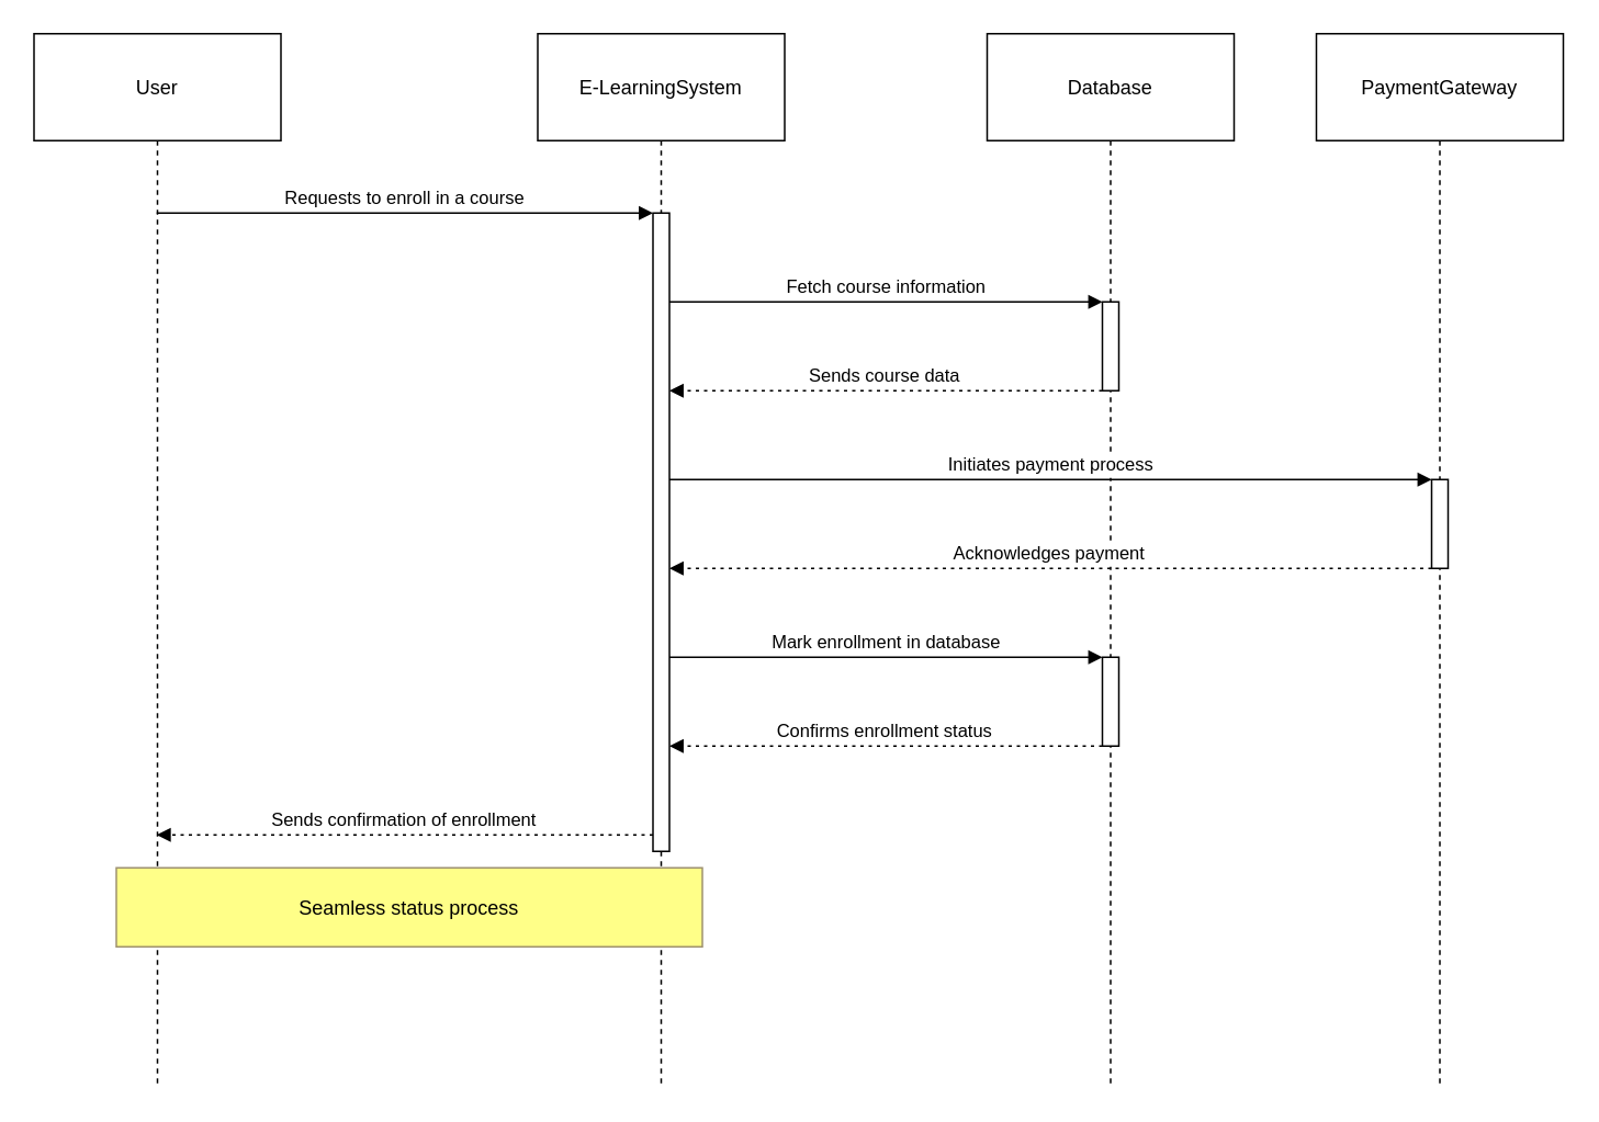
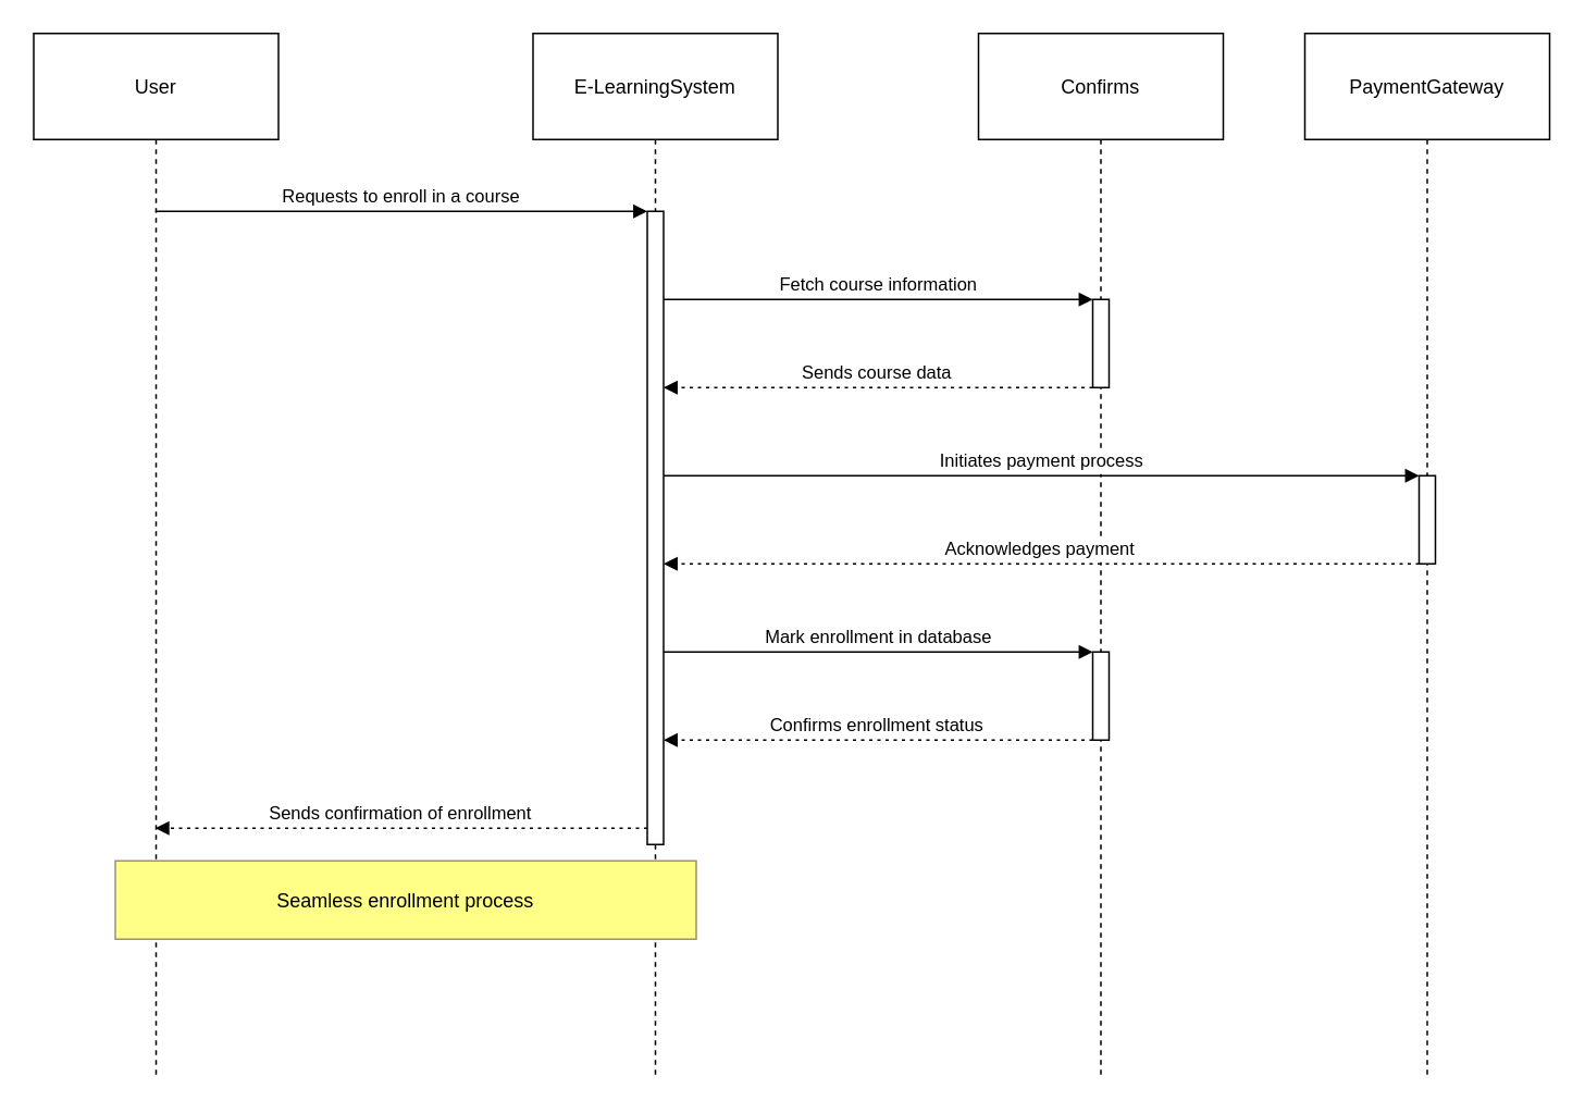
  <mxCell id="0" />
  <mxCell id="1" parent="0" />
  <mxCell id="2" value="User" style="shape=umlLifeline;perimeter=lifelinePerimeter;whiteSpace=wrap;container=1;dropTarget=0;collapsible=0;recursiveResize=0;outlineConnect=0;portConstraint=eastwest;newEdgeStyle={&quot;edgeStyle&quot;:&quot;elbowEdgeStyle&quot;,&quot;elbow&quot;:&quot;vertical&quot;,&quot;curved&quot;:0,&quot;rounded&quot;:0};size=65;" parent="1" vertex="1"><mxGeometry width="150" height="640" as="geometry" x="20" y="20" /></mxCell>
  <mxCell id="3" value="E-LearningSystem" style="shape=umlLifeline;perimeter=lifelinePerimeter;whiteSpace=wrap;container=1;dropTarget=0;collapsible=0;recursiveResize=0;outlineConnect=0;portConstraint=eastwest;newEdgeStyle={&quot;edgeStyle&quot;:&quot;elbowEdgeStyle&quot;,&quot;elbow&quot;:&quot;vertical&quot;,&quot;curved&quot;:0,&quot;rounded&quot;:0};size=65;" parent="1" vertex="1"><mxGeometry x="326" width="150" height="640" as="geometry" y="20" /></mxCell>
  <mxCell id="4" value="" style="points=[];perimeter=orthogonalPerimeter;outlineConnect=0;targetShapes=umlLifeline;portConstraint=eastwest;newEdgeStyle={&quot;edgeStyle&quot;:&quot;elbowEdgeStyle&quot;,&quot;elbow&quot;:&quot;vertical&quot;,&quot;curved&quot;:0,&quot;rounded&quot;:0}" parent="3" vertex="1"><mxGeometry x="70" y="109" width="10" height="388" as="geometry" /></mxCell>
- <mxCell id="5" value="Database" style="shape=umlLifeline;perimeter=lifelinePerimeter;whiteSpace=wrap;container=1;dropTarget=0;collapsible=0;recursiveResize=0;outlineConnect=0;portConstraint=eastwest;newEdgeStyle={&quot;edgeStyle&quot;:&quot;elbowEdgeStyle&quot;,&quot;elbow&quot;:&quot;vertical&quot;,&quot;curved&quot;:0,&quot;rounded&quot;:0};size=65;" parent="1" vertex="1"><mxGeometry x="599" width="150" height="640" as="geometry" y="20" /></mxCell>
+ <mxCell id="5" value="Confirms" style="shape=umlLifeline;perimeter=lifelinePerimeter;whiteSpace=wrap;container=1;dropTarget=0;collapsible=0;recursiveResize=0;outlineConnect=0;portConstraint=eastwest;newEdgeStyle={&quot;edgeStyle&quot;:&quot;elbowEdgeStyle&quot;,&quot;elbow&quot;:&quot;vertical&quot;,&quot;curved&quot;:0,&quot;rounded&quot;:0};size=65;" parent="1" vertex="1"><mxGeometry x="599" width="150" height="640" as="geometry" y="20" /></mxCell>
  <mxCell id="6" value="" style="points=[];perimeter=orthogonalPerimeter;outlineConnect=0;targetShapes=umlLifeline;portConstraint=eastwest;newEdgeStyle={&quot;edgeStyle&quot;:&quot;elbowEdgeStyle&quot;,&quot;elbow&quot;:&quot;vertical&quot;,&quot;curved&quot;:0,&quot;rounded&quot;:0}" parent="5" vertex="1"><mxGeometry x="70" y="163" width="10" height="54" as="geometry" /></mxCell>
  <mxCell id="7" value="" style="points=[];perimeter=orthogonalPerimeter;outlineConnect=0;targetShapes=umlLifeline;portConstraint=eastwest;newEdgeStyle={&quot;edgeStyle&quot;:&quot;elbowEdgeStyle&quot;,&quot;elbow&quot;:&quot;vertical&quot;,&quot;curved&quot;:0,&quot;rounded&quot;:0}" parent="5" vertex="1"><mxGeometry x="70" y="379" width="10" height="54" as="geometry" /></mxCell>
  <mxCell id="8" value="PaymentGateway" style="shape=umlLifeline;perimeter=lifelinePerimeter;whiteSpace=wrap;container=1;dropTarget=0;collapsible=0;recursiveResize=0;outlineConnect=0;portConstraint=eastwest;newEdgeStyle={&quot;edgeStyle&quot;:&quot;elbowEdgeStyle&quot;,&quot;elbow&quot;:&quot;vertical&quot;,&quot;curved&quot;:0,&quot;rounded&quot;:0};size=65;" parent="1" vertex="1"><mxGeometry x="799" width="150" height="640" as="geometry" y="20" /></mxCell>
  <mxCell id="9" value="" style="points=[];perimeter=orthogonalPerimeter;outlineConnect=0;targetShapes=umlLifeline;portConstraint=eastwest;newEdgeStyle={&quot;edgeStyle&quot;:&quot;elbowEdgeStyle&quot;,&quot;elbow&quot;:&quot;vertical&quot;,&quot;curved&quot;:0,&quot;rounded&quot;:0}" parent="8" vertex="1"><mxGeometry x="70" y="271" width="10" height="54" as="geometry" /></mxCell>
  <mxCell id="10" value="Requests to enroll in a course" style="verticalAlign=bottom;edgeStyle=elbowEdgeStyle;elbow=vertical;curved=0;rounded=0;endArrow=block;" parent="1" source="2" target="4" edge="1"><mxGeometry relative="1" as="geometry"><Array as="points"><mxPoint x="255" y="129" /></Array></mxGeometry></mxCell>
  <mxCell id="11" value="Fetch course information" style="verticalAlign=bottom;edgeStyle=elbowEdgeStyle;elbow=vertical;curved=0;rounded=0;endArrow=block;" parent="1" source="4" target="6" edge="1"><mxGeometry relative="1" as="geometry"><Array as="points"><mxPoint x="546" y="183" /></Array></mxGeometry></mxCell>
  <mxCell id="12" value="Sends course data" style="verticalAlign=bottom;edgeStyle=elbowEdgeStyle;elbow=vertical;curved=0;rounded=0;dashed=1;dashPattern=2 3;endArrow=block;" parent="1" source="6" target="4" edge="1"><mxGeometry relative="1" as="geometry"><Array as="points"><mxPoint x="549" y="237" /></Array></mxGeometry></mxCell>
  <mxCell id="13" value="Initiates payment process" style="verticalAlign=bottom;edgeStyle=elbowEdgeStyle;elbow=vertical;curved=0;rounded=0;endArrow=block;" parent="1" source="4" target="9" edge="1"><mxGeometry relative="1" as="geometry"><Array as="points"><mxPoint x="646" y="291" /></Array></mxGeometry></mxCell>
  <mxCell id="14" value="Acknowledges payment" style="verticalAlign=bottom;edgeStyle=elbowEdgeStyle;elbow=vertical;curved=0;rounded=0;dashed=1;dashPattern=2 3;endArrow=block;" parent="1" source="9" target="4" edge="1"><mxGeometry relative="1" as="geometry"><Array as="points"><mxPoint x="649" y="345" /></Array></mxGeometry></mxCell>
  <mxCell id="15" value="Mark enrollment in database" style="verticalAlign=bottom;edgeStyle=elbowEdgeStyle;elbow=vertical;curved=0;rounded=0;endArrow=block;" parent="1" source="4" target="7" edge="1"><mxGeometry relative="1" as="geometry"><Array as="points"><mxPoint x="546" y="399" /></Array></mxGeometry></mxCell>
  <mxCell id="16" value="Confirms enrollment status" style="verticalAlign=bottom;edgeStyle=elbowEdgeStyle;elbow=vertical;curved=0;rounded=0;dashed=1;dashPattern=2 3;endArrow=block;" parent="1" source="7" target="4" edge="1"><mxGeometry relative="1" as="geometry"><Array as="points"><mxPoint x="549" y="453" /></Array></mxGeometry></mxCell>
  <mxCell id="17" value="Sends confirmation of enrollment" style="verticalAlign=bottom;edgeStyle=elbowEdgeStyle;elbow=vertical;curved=0;rounded=0;dashed=1;dashPattern=2 3;endArrow=block;" parent="1" source="4" target="2" edge="1"><mxGeometry relative="1" as="geometry"><Array as="points"><mxPoint x="258" y="507" /></Array></mxGeometry></mxCell>
- <mxCell id="18" value="Seamless status process" style="fillColor=#ffff88;strokeColor=#9E916F;" parent="1" vertex="1"><mxGeometry x="70" y="527" width="356" height="48" as="geometry" /></mxCell>
+ <mxCell id="18" value="Seamless enrollment process" style="fillColor=#ffff88;strokeColor=#9E916F;" parent="1" vertex="1"><mxGeometry x="70" y="527" width="356" height="48" as="geometry" /></mxCell>
